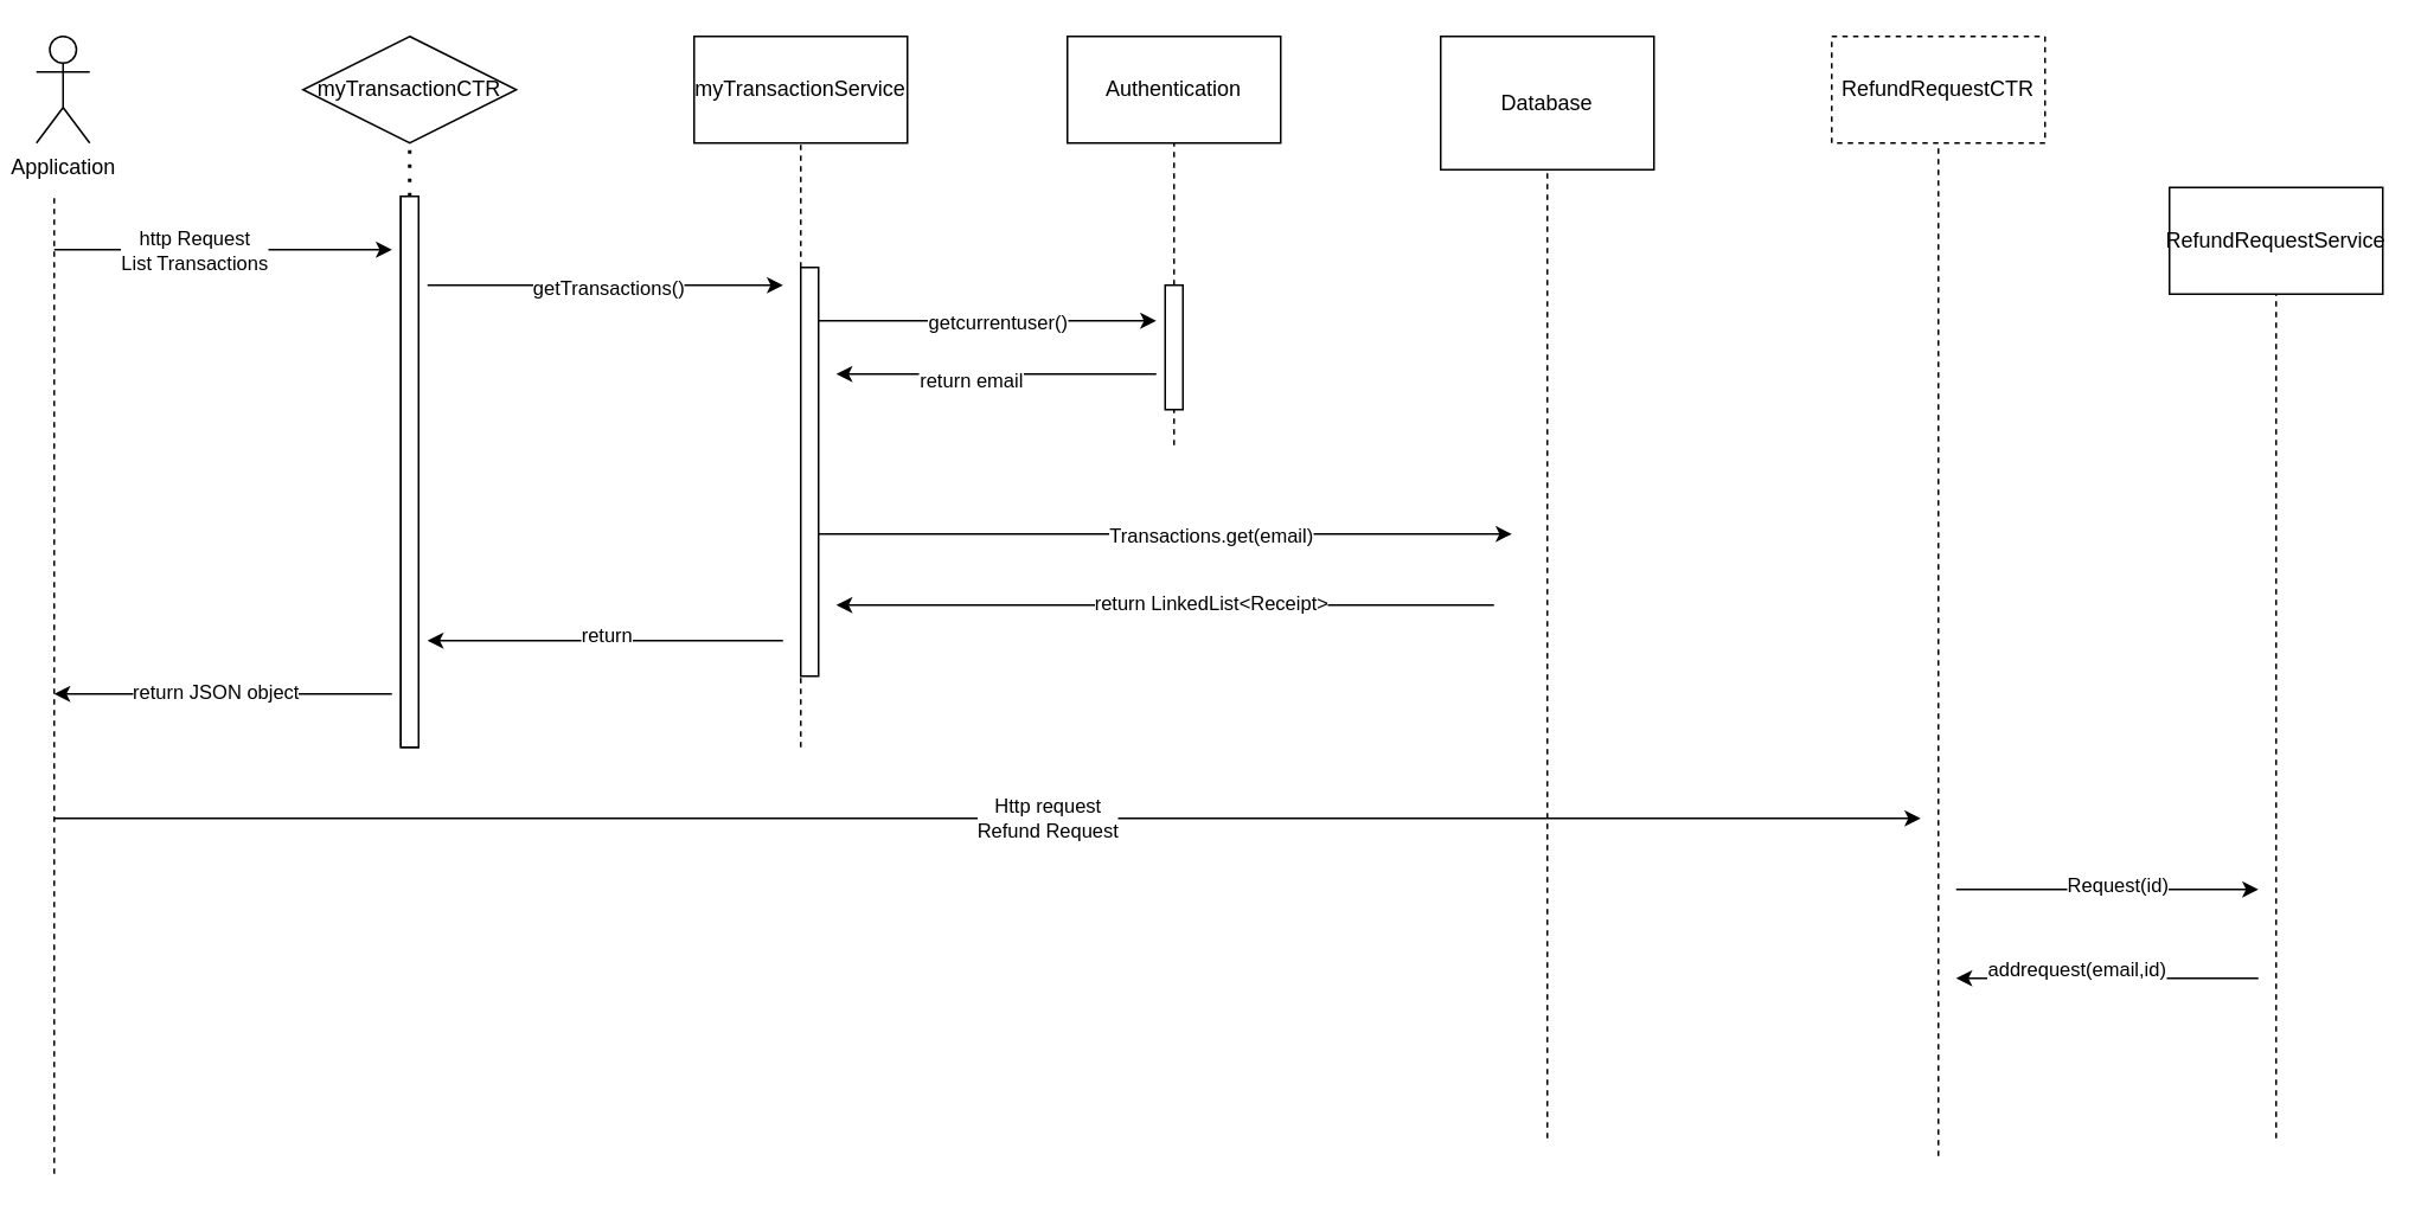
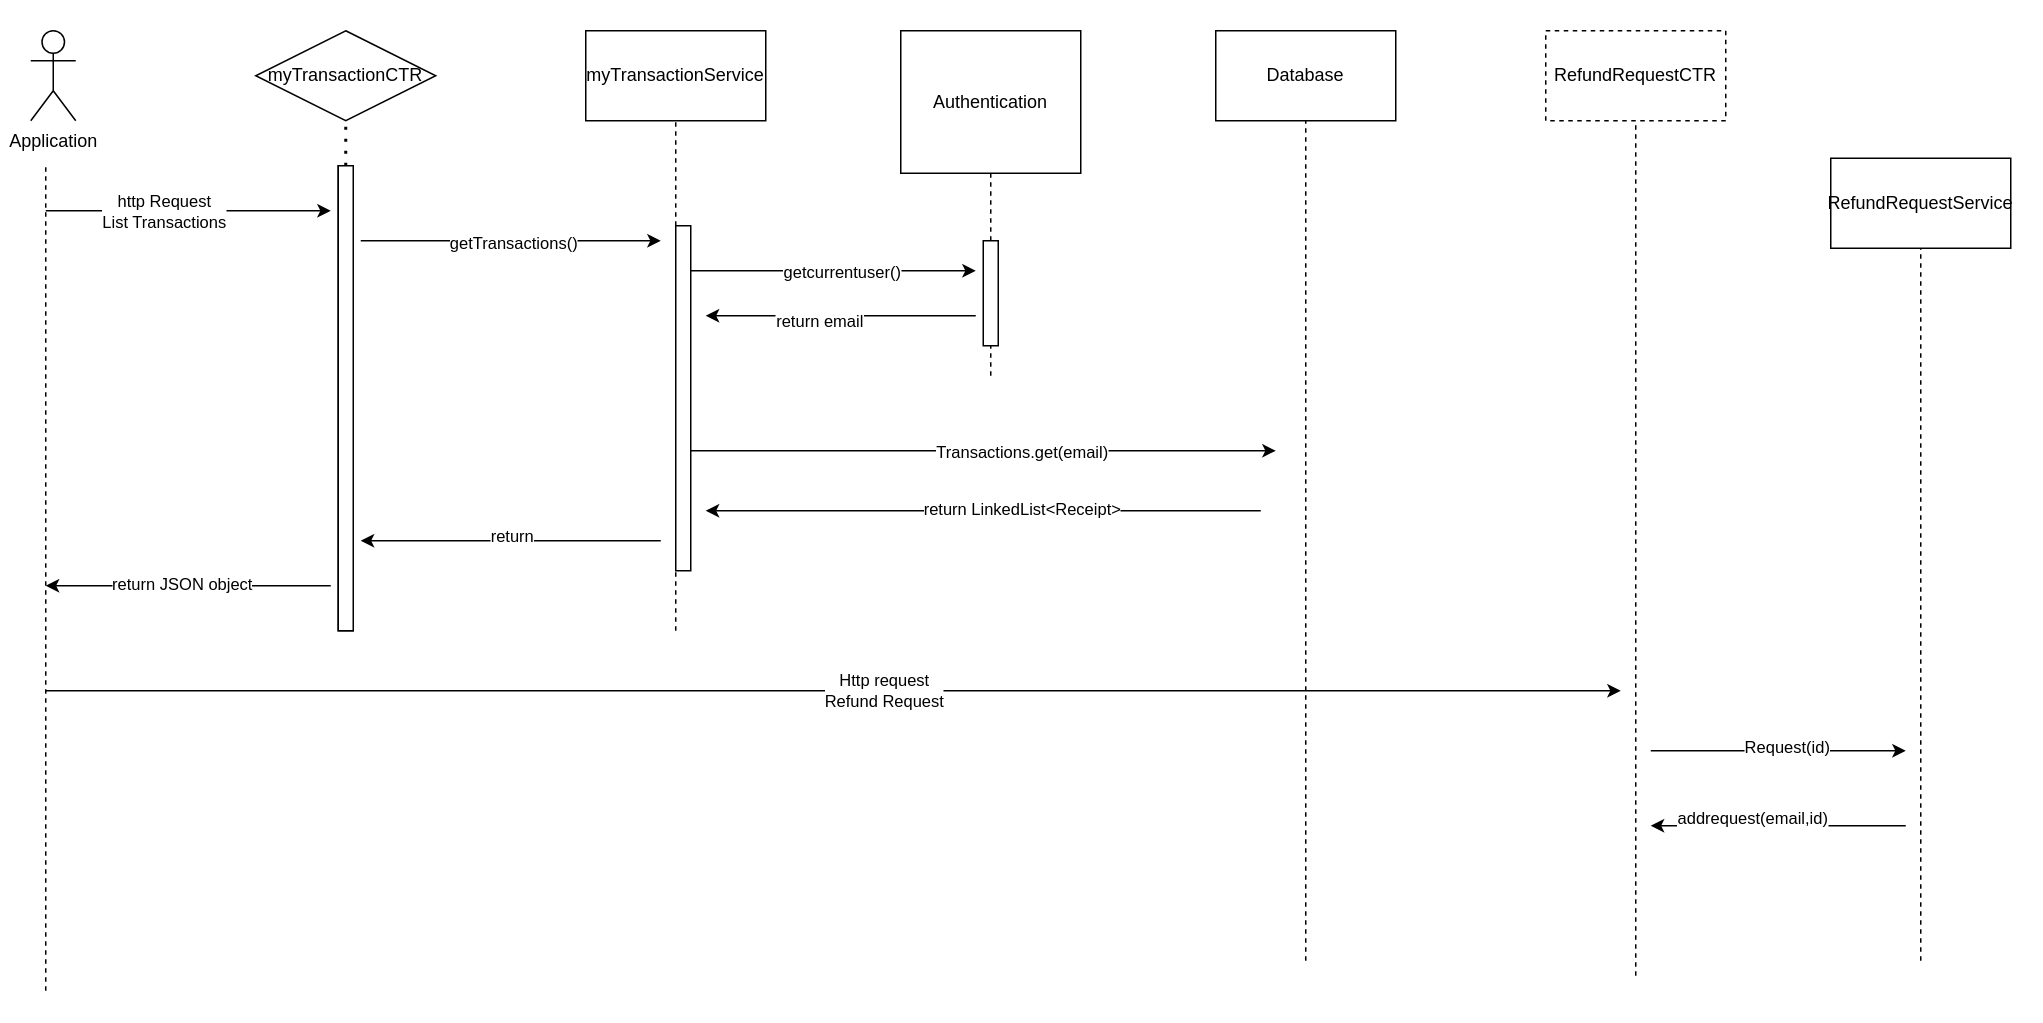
  <mxCell id="0" />
  <mxCell id="1" parent="0" />
  <mxCell id="2" value="myTransactionCTR" style="rhombus;whiteSpace=wrap;html=1;" parent="1" vertex="1"><mxGeometry x="170" y="20" width="120" height="60" as="geometry" /></mxCell>
  <mxCell id="3" value="Application" style="shape=umlActor;verticalLabelPosition=bottom;verticalAlign=top;html=1;outlineConnect=0;" parent="1" vertex="1"><mxGeometry x="20" y="20" width="30" height="60" as="geometry" /></mxCell>
  <mxCell id="4" value="myTransactionService" style="rounded=0;whiteSpace=wrap;html=1;" parent="1" vertex="1"><mxGeometry x="390" y="20" width="120" height="60" as="geometry" /></mxCell>
- <mxCell id="5" value="Authentication" style="rounded=0;whiteSpace=wrap;html=1;" parent="1" vertex="1"><mxGeometry x="600" y="20" width="120" height="60" as="geometry" /></mxCell>
- <mxCell id="6" value="Database" style="rounded=0;whiteSpace=wrap;html=1;" parent="1" vertex="1"><mxGeometry x="810" y="20" width="120" height="75" as="geometry" /></mxCell>
+ <mxCell id="5" value="Authentication" style="rounded=0;whiteSpace=wrap;html=1;" parent="1" vertex="1"><mxGeometry x="600" y="20" width="120" height="95" as="geometry" /></mxCell>
+ <mxCell id="6" value="Database" style="rounded=0;whiteSpace=wrap;html=1;" parent="1" vertex="1"><mxGeometry x="810" y="20" width="120" height="60" as="geometry" /></mxCell>
  <mxCell id="7" value="RefundRequestCTR" style="rounded=0;whiteSpace=wrap;html=1;dashed=1;" parent="1" vertex="1"><mxGeometry x="1030" y="20" width="120" height="60" as="geometry" /></mxCell>
  <mxCell id="8" value="RefundRequestService" style="rounded=0;whiteSpace=wrap;html=1;" parent="1" vertex="1"><mxGeometry x="1220" y="105" width="120" height="60" as="geometry" /></mxCell>
  <mxCell id="9" value="" style="endArrow=none;dashed=1;html=1;rounded=0;" parent="1" edge="1"><mxGeometry width="50" height="50" relative="1" as="geometry"><mxPoint x="30" y="660" as="sourcePoint" /><mxPoint x="30" y="110" as="targetPoint" /></mxGeometry></mxCell>
  <mxCell id="10" value="" style="endArrow=none;dashed=1;html=1;dashPattern=1 3;strokeWidth=2;rounded=0;entryX=0.5;entryY=1;entryDx=0;entryDy=0;startArrow=none;" parent="1" source="38" target="2" edge="1"><mxGeometry width="50" height="50" relative="1" as="geometry"><mxPoint x="230" y="410" as="sourcePoint" /><mxPoint x="710" y="360" as="targetPoint" /></mxGeometry></mxCell>
  <mxCell id="11" value="" style="endArrow=none;dashed=1;html=1;rounded=0;entryX=0.5;entryY=1;entryDx=0;entryDy=0;" parent="1" target="4" edge="1"><mxGeometry width="50" height="50" relative="1" as="geometry"><mxPoint x="450" y="420" as="sourcePoint" /><mxPoint x="490" y="90" as="targetPoint" /></mxGeometry></mxCell>
  <mxCell id="12" value="" style="endArrow=none;dashed=1;html=1;rounded=0;entryX=0.5;entryY=1;entryDx=0;entryDy=0;" parent="1" target="5" edge="1"><mxGeometry width="50" height="50" relative="1" as="geometry"><mxPoint x="660" y="250" as="sourcePoint" /><mxPoint x="700" y="280" as="targetPoint" /></mxGeometry></mxCell>
  <mxCell id="13" value="" style="endArrow=none;dashed=1;html=1;rounded=0;entryX=0.5;entryY=1;entryDx=0;entryDy=0;" parent="1" target="6" edge="1"><mxGeometry width="50" height="50" relative="1" as="geometry"><mxPoint x="870" y="640" as="sourcePoint" /><mxPoint x="710" y="350" as="targetPoint" /></mxGeometry></mxCell>
  <mxCell id="14" value="" style="endArrow=none;dashed=1;html=1;rounded=0;entryX=0.5;entryY=1;entryDx=0;entryDy=0;" parent="1" target="7" edge="1"><mxGeometry width="50" height="50" relative="1" as="geometry"><mxPoint x="1090" y="650" as="sourcePoint" /><mxPoint x="1160" y="140" as="targetPoint" /></mxGeometry></mxCell>
  <mxCell id="15" value="" style="endArrow=none;dashed=1;html=1;rounded=0;entryX=0.5;entryY=1;entryDx=0;entryDy=0;" parent="1" target="8" edge="1"><mxGeometry width="50" height="50" relative="1" as="geometry"><mxPoint x="1280" y="640" as="sourcePoint" /><mxPoint x="710" y="350" as="targetPoint" /></mxGeometry></mxCell>
  <mxCell id="16" value="" style="endArrow=classic;html=1;rounded=0;" parent="1" edge="1"><mxGeometry width="50" height="50" relative="1" as="geometry"><mxPoint x="30" y="140" as="sourcePoint" /><mxPoint x="220" y="140" as="targetPoint" /></mxGeometry></mxCell>
  <mxCell id="17" value="http Request&lt;br&gt;List Transactions" style="edgeLabel;html=1;align=center;verticalAlign=middle;resizable=0;points=[];" parent="16" vertex="1" connectable="0"><mxGeometry x="-0.175" relative="1" as="geometry"><mxPoint as="offset" /></mxGeometry></mxCell>
  <mxCell id="18" value="" style="endArrow=classic;html=1;rounded=0;" parent="1" edge="1"><mxGeometry width="50" height="50" relative="1" as="geometry"><mxPoint x="240" y="160" as="sourcePoint" /><mxPoint x="440" y="160" as="targetPoint" /></mxGeometry></mxCell>
  <mxCell id="19" value="getTransactions()" style="edgeLabel;html=1;align=center;verticalAlign=middle;resizable=0;points=[];" parent="18" vertex="1" connectable="0"><mxGeometry x="0.166" y="-1" relative="1" as="geometry"><mxPoint x="-16" as="offset" /></mxGeometry></mxCell>
  <mxCell id="20" value="" style="endArrow=classic;html=1;rounded=0;" parent="1" edge="1"><mxGeometry width="50" height="50" relative="1" as="geometry"><mxPoint x="460" y="180" as="sourcePoint" /><mxPoint x="650" y="180" as="targetPoint" /></mxGeometry></mxCell>
  <mxCell id="21" value="getcurrentuser()" style="edgeLabel;html=1;align=center;verticalAlign=middle;resizable=0;points=[];" parent="20" vertex="1" connectable="0"><mxGeometry x="0.289" y="-4" relative="1" as="geometry"><mxPoint x="-22" y="-4" as="offset" /></mxGeometry></mxCell>
  <mxCell id="22" value="" style="endArrow=classic;html=1;rounded=0;" parent="1" edge="1"><mxGeometry width="50" height="50" relative="1" as="geometry"><mxPoint x="650" y="210" as="sourcePoint" /><mxPoint x="470" y="210" as="targetPoint" /></mxGeometry></mxCell>
  <mxCell id="23" value="return email" style="edgeLabel;html=1;align=center;verticalAlign=middle;resizable=0;points=[];" parent="22" vertex="1" connectable="0"><mxGeometry x="0.169" y="3" relative="1" as="geometry"><mxPoint as="offset" /></mxGeometry></mxCell>
  <mxCell id="24" value="" style="endArrow=classic;html=1;rounded=0;" parent="1" edge="1"><mxGeometry width="50" height="50" relative="1" as="geometry"><mxPoint x="460" y="300" as="sourcePoint" /><mxPoint x="850" y="300" as="targetPoint" /></mxGeometry></mxCell>
  <mxCell id="25" value="Transactions.get(email)" style="edgeLabel;html=1;align=center;verticalAlign=middle;resizable=0;points=[];" parent="24" vertex="1" connectable="0"><mxGeometry x="0.129" relative="1" as="geometry"><mxPoint as="offset" /></mxGeometry></mxCell>
  <mxCell id="26" value="" style="endArrow=classic;html=1;rounded=0;" parent="1" edge="1"><mxGeometry width="50" height="50" relative="1" as="geometry"><mxPoint x="840" y="340" as="sourcePoint" /><mxPoint x="470" y="340" as="targetPoint" /></mxGeometry></mxCell>
  <mxCell id="27" value="return LinkedList&amp;lt;Receipt&amp;gt;" style="edgeLabel;html=1;align=center;verticalAlign=middle;resizable=0;points=[];" parent="26" vertex="1" connectable="0"><mxGeometry x="-0.31" y="-2" relative="1" as="geometry"><mxPoint x="-32" as="offset" /></mxGeometry></mxCell>
  <mxCell id="28" value="" style="endArrow=classic;html=1;rounded=0;" parent="1" edge="1"><mxGeometry width="50" height="50" relative="1" as="geometry"><mxPoint x="440" y="360" as="sourcePoint" /><mxPoint x="240" y="360" as="targetPoint" /></mxGeometry></mxCell>
  <mxCell id="29" value="return" style="edgeLabel;html=1;align=center;verticalAlign=middle;resizable=0;points=[];" parent="28" vertex="1" connectable="0"><mxGeometry x="-0.253" y="-4" relative="1" as="geometry"><mxPoint x="-25" as="offset" /></mxGeometry></mxCell>
  <mxCell id="30" value="" style="endArrow=classic;html=1;rounded=0;" parent="1" edge="1"><mxGeometry width="50" height="50" relative="1" as="geometry"><mxPoint x="220" y="390" as="sourcePoint" /><mxPoint x="30" y="390" as="targetPoint" /></mxGeometry></mxCell>
  <mxCell id="31" value="return JSON object" style="edgeLabel;html=1;align=center;verticalAlign=middle;resizable=0;points=[];" parent="30" vertex="1" connectable="0"><mxGeometry x="-0.139" y="-2" relative="1" as="geometry"><mxPoint x="-18" as="offset" /></mxGeometry></mxCell>
  <mxCell id="32" value="" style="endArrow=classic;html=1;rounded=0;" parent="1" edge="1"><mxGeometry width="50" height="50" relative="1" as="geometry"><mxPoint x="30" y="460" as="sourcePoint" /><mxPoint x="1080" y="460" as="targetPoint" /></mxGeometry></mxCell>
  <mxCell id="33" value="Http request&lt;br&gt;Refund Request" style="edgeLabel;html=1;align=center;verticalAlign=middle;resizable=0;points=[];" parent="32" vertex="1" connectable="0"><mxGeometry x="0.062" y="1" relative="1" as="geometry"><mxPoint as="offset" /></mxGeometry></mxCell>
  <mxCell id="34" value="" style="endArrow=classic;html=1;rounded=0;" parent="1" edge="1"><mxGeometry width="50" height="50" relative="1" as="geometry"><mxPoint x="1100" y="500" as="sourcePoint" /><mxPoint x="1270" y="500" as="targetPoint" /></mxGeometry></mxCell>
  <mxCell id="35" value="Request(id)" style="edgeLabel;html=1;align=center;verticalAlign=middle;resizable=0;points=[];" parent="34" vertex="1" connectable="0"><mxGeometry x="0.153" y="3" relative="1" as="geometry"><mxPoint x="-8" as="offset" /></mxGeometry></mxCell>
  <mxCell id="36" value="" style="endArrow=classic;html=1;rounded=0;" parent="1" edge="1"><mxGeometry width="50" height="50" relative="1" as="geometry"><mxPoint x="1270" y="550" as="sourcePoint" /><mxPoint x="1100" y="550" as="targetPoint" /></mxGeometry></mxCell>
  <mxCell id="37" value="addrequest(email,id)" style="edgeLabel;html=1;align=center;verticalAlign=middle;resizable=0;points=[];" parent="36" vertex="1" connectable="0"><mxGeometry x="0.207" y="-6" relative="1" as="geometry"><mxPoint as="offset" /></mxGeometry></mxCell>
  <mxCell id="38" value="" style="rounded=0;whiteSpace=wrap;html=1;" parent="1" vertex="1"><mxGeometry x="225" y="110" width="10" height="310" as="geometry" /></mxCell>
  <mxCell id="39" value="" style="endArrow=none;dashed=1;html=1;dashPattern=1 3;strokeWidth=2;rounded=0;entryX=0.5;entryY=1;entryDx=0;entryDy=0;" parent="1" target="38" edge="1"><mxGeometry width="50" height="50" relative="1" as="geometry"><mxPoint x="230" y="410" as="sourcePoint" /><mxPoint x="230" y="80" as="targetPoint" /></mxGeometry></mxCell>
  <mxCell id="40" value="" style="rounded=0;whiteSpace=wrap;html=1;" parent="1" vertex="1"><mxGeometry x="225" y="110" width="10" height="310" as="geometry" /></mxCell>
  <mxCell id="41" value="" style="rounded=0;whiteSpace=wrap;html=1;" parent="1" vertex="1"><mxGeometry x="450" y="150" width="10" height="230" as="geometry" /></mxCell>
  <mxCell id="42" value="" style="rounded=0;whiteSpace=wrap;html=1;" parent="1" vertex="1"><mxGeometry x="655" y="160" width="10" height="70" as="geometry" /></mxCell>
